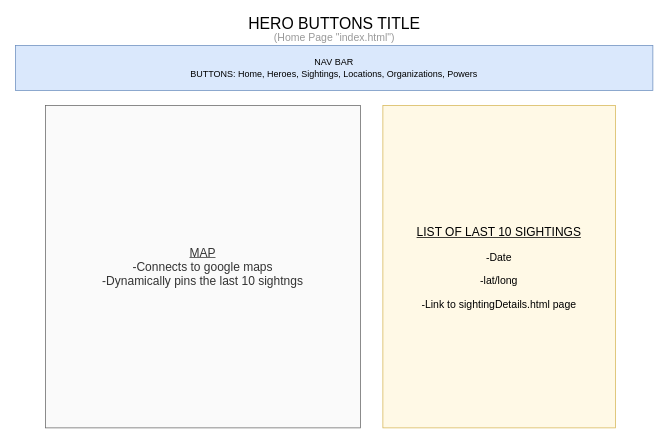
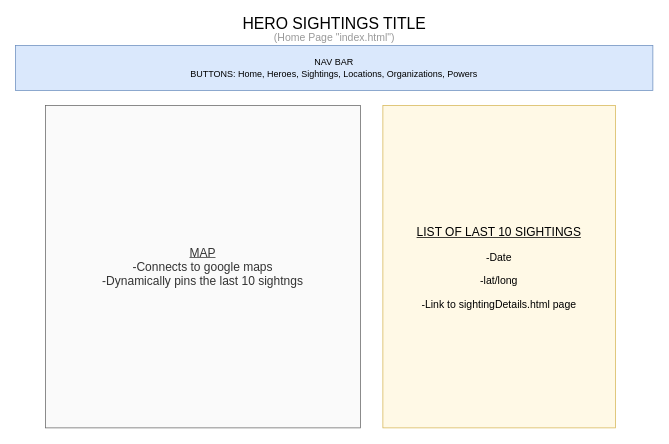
  <mxCell id="0" />
  <mxCell id="1" parent="0" />
  <mxCell id="2" value="&lt;div&gt;NAV BAR &lt;br&gt;&lt;/div&gt;&lt;div&gt;BUTTONS: Home, Heroes, Sightings, Locations, Organizations, Powers&lt;/div&gt;" style="rounded=0;whiteSpace=wrap;html=1;fillColor=#dae8fc;strokeColor=#6c8ebf;" vertex="1" parent="1"><mxGeometry y="60" width="850" height="60" as="geometry" x="20" /></mxCell>
- <mxCell id="3" value="&lt;font style=&quot;font-size: 21px&quot;&gt;HERO BUTTONS TITLE&lt;/font&gt;" style="text;html=1;align=center;verticalAlign=middle;resizable=0;points=[];autosize=1;strokeColor=none;fillColor=none;" vertex="1" parent="1"><mxGeometry x="315" y="20" width="260" height="20" as="geometry" /></mxCell>
+ <mxCell id="3" value="&lt;font style=&quot;font-size: 21px&quot;&gt;HERO SIGHTINGS TITLE&lt;/font&gt;" style="text;html=1;align=center;verticalAlign=middle;resizable=0;points=[];autosize=1;strokeColor=none;fillColor=none;" vertex="1" parent="1"><mxGeometry x="315" y="20" width="260" height="20" as="geometry" /></mxCell>
  <mxCell id="4" value="&lt;div style=&quot;font-size: 16px&quot;&gt;&lt;font style=&quot;font-size: 16px&quot;&gt;&lt;u&gt;MAP&lt;/u&gt;&lt;/font&gt;&lt;/div&gt;&lt;div style=&quot;font-size: 16px&quot;&gt;&lt;font style=&quot;font-size: 16px&quot;&gt;-Connects to google maps&lt;/font&gt;&lt;/div&gt;&lt;div style=&quot;font-size: 16px&quot;&gt;&lt;font style=&quot;font-size: 16px&quot;&gt;-Dynamically pins the last 10 sightngs&lt;br&gt;&lt;/font&gt;&lt;/div&gt;" style="rounded=0;whiteSpace=wrap;html=1;fillColor=#FAFAFA;strokeColor=#666666;fontColor=#333333;" vertex="1" parent="1"><mxGeometry x="60" y="140" width="420" height="430" as="geometry" /></mxCell>
  <mxCell id="5" value="&lt;p style=&quot;font-size: 16px&quot;&gt;&lt;u&gt;LIST OF LAST 10 SIGHTINGS&lt;/u&gt;&lt;/p&gt;&lt;p style=&quot;font-size: 14px&quot;&gt;-Date&lt;/p&gt;&lt;p style=&quot;font-size: 14px&quot;&gt;-lat/long&lt;/p&gt;&lt;p style=&quot;font-size: 14px&quot;&gt;-Link to sightingDetails.html page&lt;br&gt;&lt;/p&gt;" style="rounded=0;whiteSpace=wrap;html=1;fillColor=#FFF9E6;strokeColor=#d6b656;" vertex="1" parent="1"><mxGeometry x="510" y="140" width="310" height="430" as="geometry" /></mxCell>
  <mxCell id="6" value="&lt;div style=&quot;font-size: 14px&quot; align=&quot;left&quot;&gt;&lt;font style=&quot;font-size: 14px&quot;&gt;&lt;font color=&quot;#999999&quot;&gt;(Home Page &quot;index.html&quot;)&lt;/font&gt;&lt;br&gt;&lt;/font&gt;&lt;/div&gt;" style="text;html=1;align=center;verticalAlign=middle;resizable=0;points=[];autosize=1;strokeColor=none;fillColor=none;" vertex="1" parent="1"><mxGeometry x="355" y="40" width="180" height="20" as="geometry" /></mxCell>
